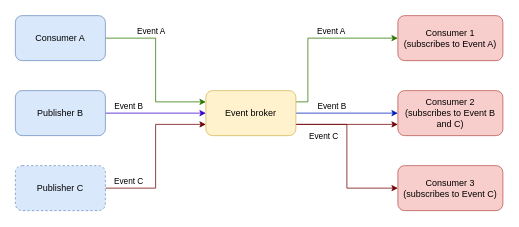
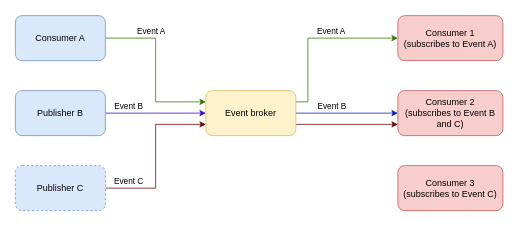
  <mxCell id="0" />
  <mxCell id="1" parent="0" />
  <mxCell id="2" style="edgeStyle=orthogonalEdgeStyle;rounded=0;orthogonalLoop=1;jettySize=auto;html=1;exitX=1;exitY=0.5;exitDx=0;exitDy=0;entryX=0;entryY=0.25;entryDx=0;entryDy=0;fillColor=#60a917;strokeColor=#2D7600;" edge="1" parent="1" source="4" target="13"><mxGeometry relative="1" as="geometry" /></mxCell>
  <mxCell id="3" value="Event A" style="edgeLabel;html=1;align=center;verticalAlign=middle;resizable=0;points=[];" vertex="1" connectable="0" parent="2"><mxGeometry x="-0.178" y="4" relative="1" as="geometry"><mxPoint x="-11" y="-33" as="offset" /></mxGeometry></mxCell>
  <mxCell id="4" value="Consumer A" style="rounded=1;whiteSpace=wrap;html=1;fillColor=#dae8fc;strokeColor=#6c8ebf;" vertex="1" parent="1"><mxGeometry x="20" y="20" width="120" height="60" as="geometry" /></mxCell>
  <mxCell id="5" value="Consumer 2&lt;br&gt;(subscribes to Event B and C)" style="rounded=1;whiteSpace=wrap;html=1;fillColor=#f8cecc;strokeColor=#b85450;" vertex="1" parent="1"><mxGeometry x="530" y="120" width="140" height="60" as="geometry" /></mxCell>
  <mxCell id="6" style="edgeStyle=orthogonalEdgeStyle;rounded=0;orthogonalLoop=1;jettySize=auto;html=1;exitX=1;exitY=0.75;exitDx=0;exitDy=0;entryX=0;entryY=0.75;entryDx=0;entryDy=0;fillColor=#a20025;strokeColor=#6F0000;" edge="1" parent="1" source="13" target="5"><mxGeometry relative="1" as="geometry" /></mxCell>
- <mxCell id="7" style="edgeStyle=orthogonalEdgeStyle;rounded=0;orthogonalLoop=1;jettySize=auto;html=1;exitX=1;exitY=0.75;exitDx=0;exitDy=0;entryX=0;entryY=0.5;entryDx=0;entryDy=0;fillColor=#a20025;strokeColor=#6F0000;" edge="1" parent="1" source="13" target="21"><mxGeometry relative="1" as="geometry"><Array as="points"><mxPoint x="462" y="165" /><mxPoint x="462" y="250" /></Array></mxGeometry></mxCell>
- <mxCell id="8" value="Event C" style="edgeLabel;html=1;align=center;verticalAlign=middle;resizable=0;points=[];" vertex="1" connectable="0" parent="7"><mxGeometry x="-0.837" y="-4" relative="1" as="geometry"><mxPoint x="18" y="11" as="offset" /></mxGeometry></mxCell>
  <mxCell id="9" style="edgeStyle=orthogonalEdgeStyle;rounded=0;orthogonalLoop=1;jettySize=auto;html=1;exitX=1;exitY=0.5;exitDx=0;exitDy=0;fillColor=#0050ef;strokeColor=#001DBC;" edge="1" parent="1" source="13" target="5"><mxGeometry relative="1" as="geometry" /></mxCell>
  <mxCell id="10" value="Event B" style="edgeLabel;html=1;align=center;verticalAlign=middle;resizable=0;points=[];" vertex="1" connectable="0" parent="9"><mxGeometry x="-0.309" relative="1" as="geometry"><mxPoint y="-10" as="offset" /></mxGeometry></mxCell>
  <mxCell id="11" style="edgeStyle=orthogonalEdgeStyle;rounded=0;orthogonalLoop=1;jettySize=auto;html=1;exitX=1;exitY=0.25;exitDx=0;exitDy=0;entryX=0;entryY=0.5;entryDx=0;entryDy=0;fillColor=#60a917;strokeColor=#2D7600;" edge="1" parent="1" source="13" target="20"><mxGeometry relative="1" as="geometry"><Array as="points"><mxPoint x="410" y="135" /><mxPoint x="410" y="50" /></Array></mxGeometry></mxCell>
  <mxCell id="12" value="Event A" style="edgeLabel;html=1;align=center;verticalAlign=middle;resizable=0;points=[];" vertex="1" connectable="0" parent="11"><mxGeometry x="0.33" y="2" relative="1" as="geometry"><mxPoint x="-16" y="-8" as="offset" /></mxGeometry></mxCell>
  <mxCell id="13" value="Event broker" style="rounded=1;whiteSpace=wrap;html=1;fillColor=#fff2cc;strokeColor=#d6b656;" vertex="1" parent="1"><mxGeometry x="274" y="120" width="120" height="60" as="geometry" /></mxCell>
  <mxCell id="14" style="edgeStyle=orthogonalEdgeStyle;rounded=0;orthogonalLoop=1;jettySize=auto;html=1;exitX=1;exitY=0.5;exitDx=0;exitDy=0;entryX=0;entryY=0.5;entryDx=0;entryDy=0;fillColor=#6a00ff;strokeColor=#3700CC;" edge="1" parent="1" source="16" target="13"><mxGeometry relative="1" as="geometry" /></mxCell>
  <mxCell id="15" value="Event B" style="edgeLabel;html=1;align=center;verticalAlign=middle;resizable=0;points=[];" vertex="1" connectable="0" parent="14"><mxGeometry x="-0.269" y="-2" relative="1" as="geometry"><mxPoint x="-19" y="-12" as="offset" /></mxGeometry></mxCell>
  <mxCell id="16" value="Publisher B" style="rounded=1;whiteSpace=wrap;html=1;fillColor=#dae8fc;strokeColor=#6c8ebf;" vertex="1" parent="1"><mxGeometry x="20" y="120" width="120" height="60" as="geometry" /></mxCell>
  <mxCell id="17" style="edgeStyle=orthogonalEdgeStyle;rounded=0;orthogonalLoop=1;jettySize=auto;html=1;exitX=1;exitY=0.5;exitDx=0;exitDy=0;entryX=0;entryY=0.75;entryDx=0;entryDy=0;fillColor=#a20025;strokeColor=#6F0000;" edge="1" parent="1" source="19" target="13"><mxGeometry relative="1" as="geometry" /></mxCell>
  <mxCell id="18" value="Event C" style="edgeLabel;html=1;align=center;verticalAlign=middle;resizable=0;points=[];" vertex="1" connectable="0" parent="17"><mxGeometry x="-0.452" y="-1" relative="1" as="geometry"><mxPoint x="-30" y="-11" as="offset" /></mxGeometry></mxCell>
  <mxCell id="19" value="Publisher C" style="rounded=1;whiteSpace=wrap;html=1;fillColor=#dae8fc;strokeColor=#6c8ebf;dashed=1;" vertex="1" parent="1"><mxGeometry x="20" y="220" width="120" height="60" as="geometry" /></mxCell>
  <mxCell id="20" value="Consumer 1&lt;br&gt;(subscribes to Event A)" style="rounded=1;whiteSpace=wrap;html=1;fillColor=#f8cecc;strokeColor=#b85450;" vertex="1" parent="1"><mxGeometry x="530" y="20" width="140" height="60" as="geometry" /></mxCell>
  <mxCell id="21" value="Consumer 3&lt;br&gt;(subscribes to Event C)" style="rounded=1;whiteSpace=wrap;html=1;fillColor=#f8cecc;strokeColor=#b85450;" vertex="1" parent="1"><mxGeometry x="530" y="220" width="140" height="60" as="geometry" /></mxCell>
